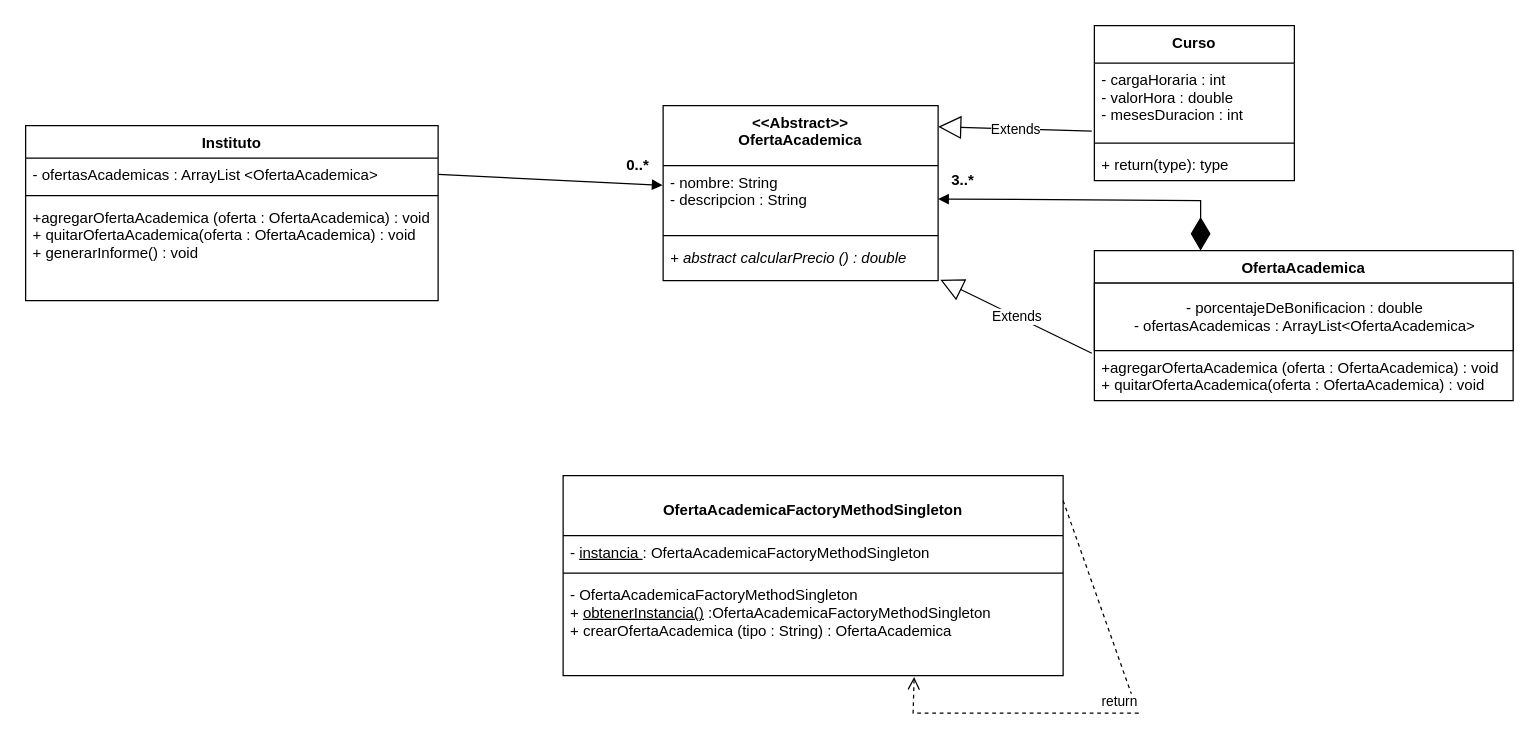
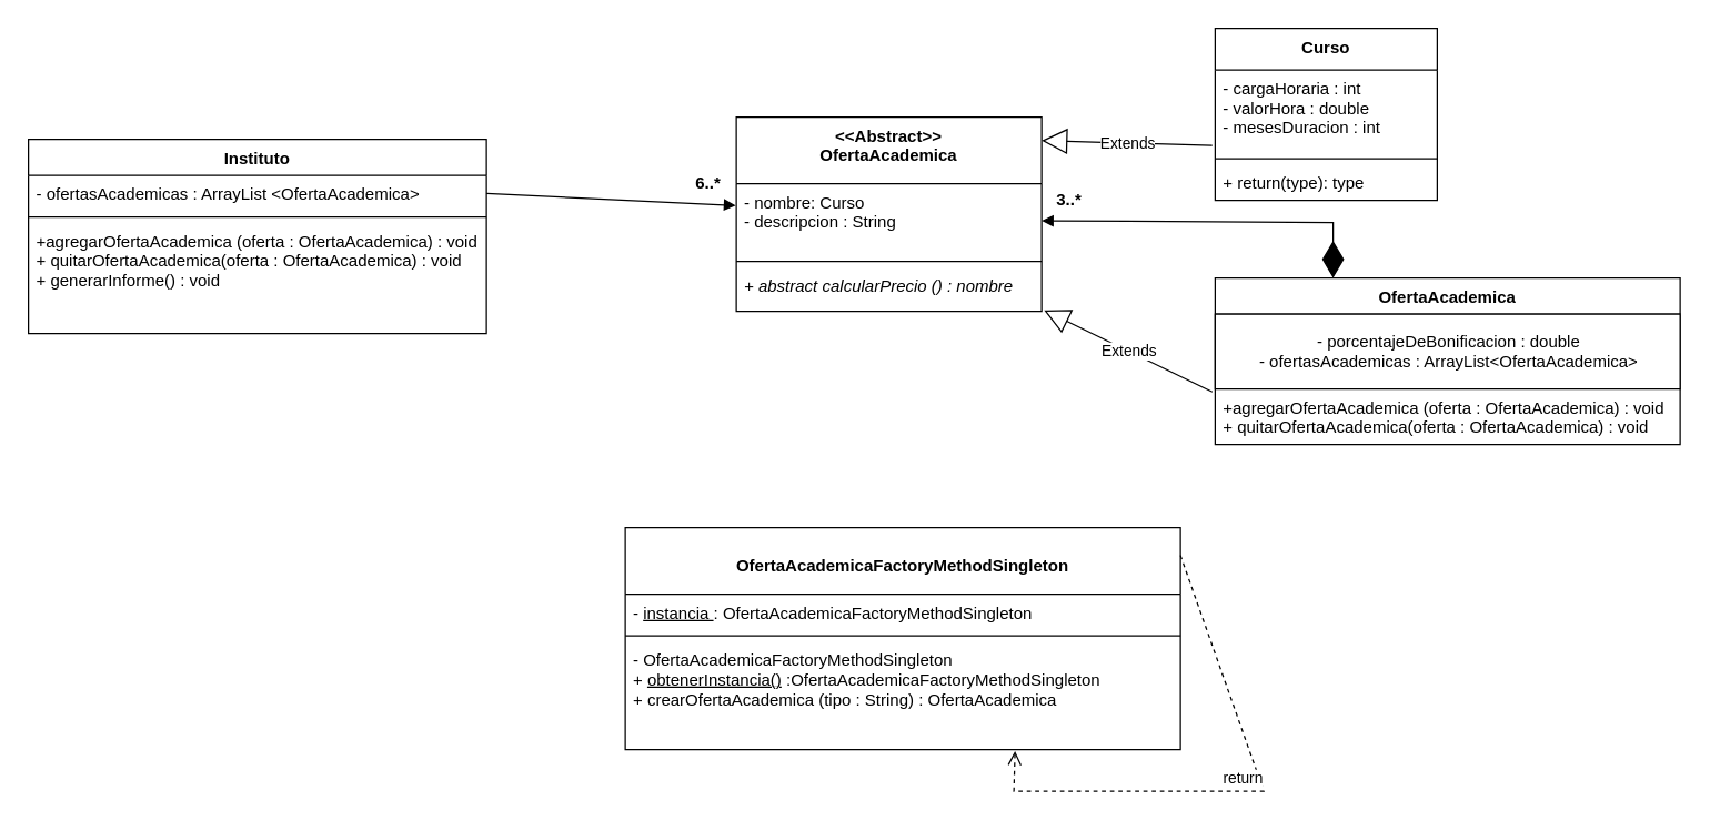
  <mxCell id="0" />
  <mxCell id="1" parent="0" />
  <mxCell id="2" value="Curso" style="swimlane;fontStyle=1;align=center;verticalAlign=top;childLayout=stackLayout;horizontal=1;startSize=30;horizontalStack=0;resizeParent=1;resizeParentMax=0;resizeLast=0;collapsible=1;marginBottom=0;" vertex="1" parent="1"><mxGeometry x="875" y="20" width="160" height="124" as="geometry" /></mxCell>
  <mxCell id="3" value="- cargaHoraria : int&#10;- valorHora : double&#10;- mesesDuracion : int" style="text;strokeColor=none;fillColor=none;align=left;verticalAlign=top;spacingLeft=4;spacingRight=4;overflow=hidden;rotatable=0;points=[[0,0.5],[1,0.5]];portConstraint=eastwest;" vertex="1" parent="2"><mxGeometry y="30" width="160" height="60" as="geometry" /></mxCell>
  <mxCell id="4" value="" style="line;strokeWidth=1;fillColor=none;align=left;verticalAlign=middle;spacingTop=-1;spacingLeft=3;spacingRight=3;rotatable=0;labelPosition=right;points=[];portConstraint=eastwest;strokeColor=inherit;" vertex="1" parent="2"><mxGeometry y="90" width="160" height="8" as="geometry" /></mxCell>
  <mxCell id="5" value="+ return(type): type" style="text;strokeColor=none;fillColor=none;align=left;verticalAlign=top;spacingLeft=4;spacingRight=4;overflow=hidden;rotatable=0;points=[[0,0.5],[1,0.5]];portConstraint=eastwest;" vertex="1" parent="2"><mxGeometry y="98" width="160" height="26" as="geometry" /></mxCell>
  <mxCell id="6" value="&lt;&lt;Abstract&gt;&gt;&#10;OfertaAcademica&#10;" style="swimlane;fontStyle=1;align=center;verticalAlign=top;childLayout=stackLayout;horizontal=1;startSize=48;horizontalStack=0;resizeParent=1;resizeParentMax=0;resizeLast=0;collapsible=1;marginBottom=0;" vertex="1" parent="1"><mxGeometry x="530" y="84" width="220" height="140" as="geometry" /></mxCell>
- <mxCell id="7" value="- nombre: String&#10;- descripcion : String&#10;" style="text;strokeColor=none;fillColor=none;align=left;verticalAlign=top;spacingLeft=4;spacingRight=4;overflow=hidden;rotatable=0;points=[[0,0.5],[1,0.5]];portConstraint=eastwest;" vertex="1" parent="6"><mxGeometry y="48" width="220" height="52" as="geometry" /></mxCell>
+ <mxCell id="7" value="- nombre: Curso&#10;- descripcion : String&#10;" style="text;strokeColor=none;fillColor=none;align=left;verticalAlign=top;spacingLeft=4;spacingRight=4;overflow=hidden;rotatable=0;points=[[0,0.5],[1,0.5]];portConstraint=eastwest;" vertex="1" parent="6"><mxGeometry y="48" width="220" height="52" as="geometry" /></mxCell>
  <mxCell id="8" value="" style="line;strokeWidth=1;fillColor=none;align=left;verticalAlign=middle;spacingTop=-1;spacingLeft=3;spacingRight=3;rotatable=0;labelPosition=right;points=[];portConstraint=eastwest;strokeColor=inherit;" vertex="1" parent="6"><mxGeometry y="100" width="220" height="8" as="geometry" /></mxCell>
- <mxCell id="9" value="+ abstract calcularPrecio () : double&#10;&#10; " style="text;strokeColor=none;fillColor=none;align=left;verticalAlign=top;spacingLeft=4;spacingRight=4;overflow=hidden;rotatable=0;points=[[0,0.5],[1,0.5]];portConstraint=eastwest;fontStyle=2" vertex="1" parent="6"><mxGeometry y="108" width="220" height="32" as="geometry" /></mxCell>
+ <mxCell id="9" value="+ abstract calcularPrecio () : nombre&#10;&#10; " style="text;strokeColor=none;fillColor=none;align=left;verticalAlign=top;spacingLeft=4;spacingRight=4;overflow=hidden;rotatable=0;points=[[0,0.5],[1,0.5]];portConstraint=eastwest;fontStyle=2" vertex="1" parent="6"><mxGeometry y="108" width="220" height="32" as="geometry" /></mxCell>
  <mxCell id="10" value="OfertaAcademica" style="swimlane;fontStyle=1;align=center;verticalAlign=top;childLayout=stackLayout;horizontal=1;startSize=26;horizontalStack=0;resizeParent=1;resizeParentMax=0;resizeLast=0;collapsible=1;marginBottom=0;" vertex="1" parent="1"><mxGeometry x="875" y="200" width="335" height="120" as="geometry" /></mxCell>
  <mxCell id="11" value="" style="endArrow=diamondThin;endFill=1;endSize=24;html=1;rounded=0;entryX=1;entryY=0.5;entryDx=0;entryDy=0;startArrow=block;startFill=1;" edge="1" parent="10" source="7"><mxGeometry width="160" relative="1" as="geometry"><mxPoint x="264.56" y="8.704" as="sourcePoint" /><mxPoint x="85" as="targetPoint" /><Array as="points"><mxPoint x="85" y="-40" /></Array></mxGeometry></mxCell>
  <mxCell id="12" value="- porcentajeDeBonificacion : double&lt;br&gt;- ofertasAcademicas : ArrayList&amp;lt;OfertaAcademica&amp;gt;" style="html=1;" vertex="1" parent="10"><mxGeometry y="26" width="335" height="54" as="geometry" /></mxCell>
  <mxCell id="13" value="+agregarOfertaAcademica (oferta : OfertaAcademica) : void&#10;+ quitarOfertaAcademica(oferta : OfertaAcademica) : void" style="text;strokeColor=none;fillColor=none;align=left;verticalAlign=top;spacingLeft=4;spacingRight=4;overflow=hidden;rotatable=0;points=[[0,0.5],[1,0.5]];portConstraint=eastwest;" vertex="1" parent="10"><mxGeometry y="80" width="335" height="40" as="geometry" /></mxCell>
  <mxCell id="14" value="Instituto&#10;" style="swimlane;fontStyle=1;align=center;verticalAlign=top;childLayout=stackLayout;horizontal=1;startSize=26;horizontalStack=0;resizeParent=1;resizeParentMax=0;resizeLast=0;collapsible=1;marginBottom=0;" vertex="1" parent="1"><mxGeometry x="20" y="100" width="330" height="140" as="geometry" /></mxCell>
  <mxCell id="15" value="- ofertasAcademicas : ArrayList &lt;OfertaAcademica&gt;" style="text;strokeColor=none;fillColor=none;align=left;verticalAlign=top;spacingLeft=4;spacingRight=4;overflow=hidden;rotatable=0;points=[[0,0.5],[1,0.5]];portConstraint=eastwest;" vertex="1" parent="14"><mxGeometry y="26" width="330" height="26" as="geometry" /></mxCell>
  <mxCell id="16" value="" style="line;strokeWidth=1;fillColor=none;align=left;verticalAlign=middle;spacingTop=-1;spacingLeft=3;spacingRight=3;rotatable=0;labelPosition=right;points=[];portConstraint=eastwest;strokeColor=inherit;" vertex="1" parent="14"><mxGeometry y="52" width="330" height="8" as="geometry" /></mxCell>
  <mxCell id="17" value="+agregarOfertaAcademica (oferta : OfertaAcademica) : void&#10;+ quitarOfertaAcademica(oferta : OfertaAcademica) : void&#10;+ generarInforme() : void&#10;" style="text;strokeColor=none;fillColor=none;align=left;verticalAlign=top;spacingLeft=4;spacingRight=4;overflow=hidden;rotatable=0;points=[[0,0.5],[1,0.5]];portConstraint=eastwest;" vertex="1" parent="14"><mxGeometry y="60" width="330" height="80" as="geometry" /></mxCell>
  <mxCell id="18" value="&#10;OfertaAcademicaFactoryMethodSingleton&#10;" style="swimlane;fontStyle=1;align=center;verticalAlign=top;childLayout=stackLayout;horizontal=1;startSize=48;horizontalStack=0;resizeParent=1;resizeParentMax=0;resizeLast=0;collapsible=1;marginBottom=0;" vertex="1" parent="1"><mxGeometry x="450" y="380" width="400" height="160" as="geometry" /></mxCell>
  <mxCell id="19" value="- &lt;u&gt;instancia &lt;/u&gt;:&amp;nbsp;OfertaAcademicaFactoryMethodSingleton" style="text;strokeColor=none;fillColor=none;align=left;verticalAlign=top;spacingLeft=4;spacingRight=4;overflow=hidden;rotatable=0;points=[[0,0.5],[1,0.5]];portConstraint=eastwest;fontStyle=0;html=1;" vertex="1" parent="18"><mxGeometry y="48" width="400" height="26" as="geometry" /></mxCell>
  <mxCell id="20" value="" style="line;strokeWidth=1;fillColor=none;align=left;verticalAlign=middle;spacingTop=-1;spacingLeft=3;spacingRight=3;rotatable=0;labelPosition=right;points=[];portConstraint=eastwest;strokeColor=inherit;" vertex="1" parent="18"><mxGeometry y="74" width="400" height="8" as="geometry" /></mxCell>
  <mxCell id="21" value="-&amp;nbsp;OfertaAcademicaFactoryMethodSingleton&lt;br&gt;+ &lt;u&gt;obtenerInstancia()&lt;/u&gt; :OfertaAcademicaFactoryMethodSingleton&lt;br&gt;+ crearOfertaAcademica (tipo : String) : OfertaAcademica" style="text;strokeColor=none;fillColor=none;align=left;verticalAlign=top;spacingLeft=4;spacingRight=4;overflow=hidden;rotatable=0;points=[[0,0.5],[1,0.5]];portConstraint=eastwest;html=1;" vertex="1" parent="18"><mxGeometry y="82" width="400" height="78" as="geometry" /></mxCell>
  <mxCell id="22" value="" style="endArrow=none;endFill=0;endSize=24;html=1;rounded=0;entryX=1;entryY=0.5;entryDx=0;entryDy=0;exitX=-0.002;exitY=0.302;exitDx=0;exitDy=0;exitPerimeter=0;startArrow=block;startFill=1;" edge="1" parent="1" source="7" target="15"><mxGeometry width="160" relative="1" as="geometry"><mxPoint x="590" y="310" as="sourcePoint" /><mxPoint x="750" y="310" as="targetPoint" /></mxGeometry></mxCell>
- <mxCell id="23" value="0..*" style="text;align=center;fontStyle=1;verticalAlign=middle;spacingLeft=3;spacingRight=3;strokeColor=none;rotatable=0;points=[[0,0.5],[1,0.5]];portConstraint=eastwest;" vertex="1" parent="1"><mxGeometry x="470" y="118" width="80" height="26" as="geometry" /></mxCell>
+ <mxCell id="23" value="6..*" style="text;align=center;fontStyle=1;verticalAlign=middle;spacingLeft=3;spacingRight=3;strokeColor=none;rotatable=0;points=[[0,0.5],[1,0.5]];portConstraint=eastwest;" vertex="1" parent="1"><mxGeometry x="470" y="118" width="80" height="26" as="geometry" /></mxCell>
  <mxCell id="24" value="Extends" style="endArrow=block;endSize=16;endFill=0;html=1;rounded=0;entryX=1.008;entryY=0.976;entryDx=0;entryDy=0;entryPerimeter=0;exitX=-0.006;exitY=0.053;exitDx=0;exitDy=0;exitPerimeter=0;" edge="1" parent="1" source="13" target="9"><mxGeometry width="160" relative="1" as="geometry"><mxPoint x="880.75" y="286.56" as="sourcePoint" /><mxPoint x="830" y="280" as="targetPoint" /></mxGeometry></mxCell>
  <mxCell id="25" value="Extends" style="endArrow=block;endSize=16;endFill=0;html=1;rounded=0;exitX=-0.013;exitY=0.906;exitDx=0;exitDy=0;exitPerimeter=0;entryX=1;entryY=0.121;entryDx=0;entryDy=0;entryPerimeter=0;" edge="1" parent="1" source="3" target="6"><mxGeometry width="160" relative="1" as="geometry"><mxPoint x="878.99" y="144" as="sourcePoint" /><mxPoint x="760" y="101" as="targetPoint" /></mxGeometry></mxCell>
  <mxCell id="26" value="3..*" style="text;align=center;fontStyle=1;verticalAlign=middle;spacingLeft=3;spacingRight=3;strokeColor=none;rotatable=0;points=[[0,0.5],[1,0.5]];portConstraint=eastwest;" vertex="1" parent="1"><mxGeometry x="730" y="130" width="80" height="26" as="geometry" /></mxCell>
  <mxCell id="27" value="return" style="html=1;verticalAlign=bottom;endArrow=open;dashed=1;endSize=8;rounded=0;exitX=0.528;exitY=1.011;exitDx=0;exitDy=0;exitPerimeter=0;entryX=0.702;entryY=1.013;entryDx=0;entryDy=0;entryPerimeter=0;" edge="1" parent="1" target="21"><mxGeometry relative="1" as="geometry"><mxPoint x="850" y="400.002" as="sourcePoint" /><mxPoint x="720" y="570" as="targetPoint" /><Array as="points"><mxPoint x="910" y="570" /><mxPoint x="730" y="570" /></Array></mxGeometry></mxCell>
